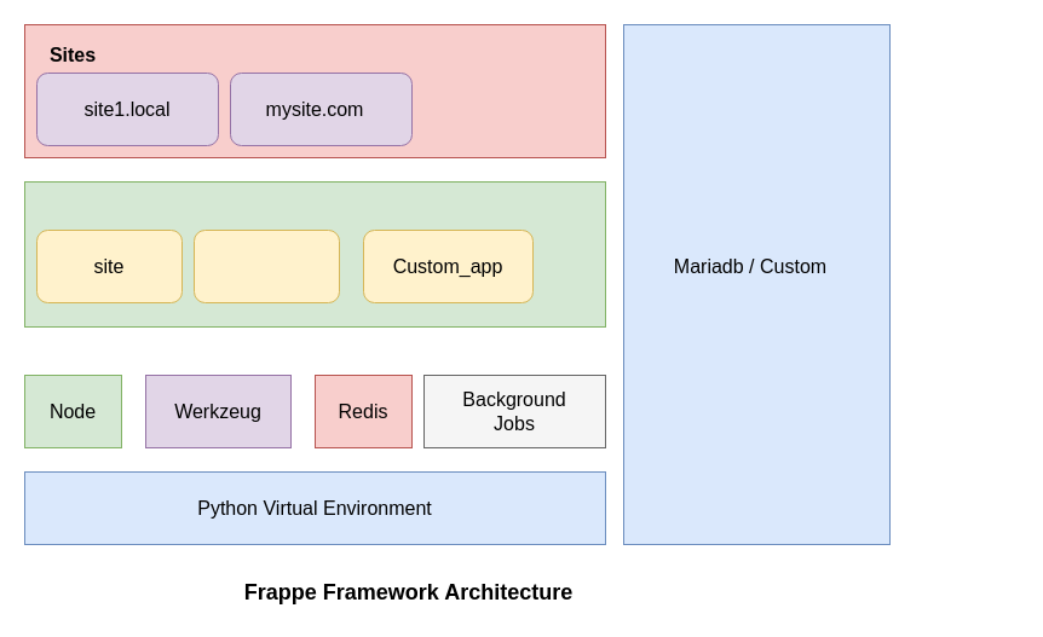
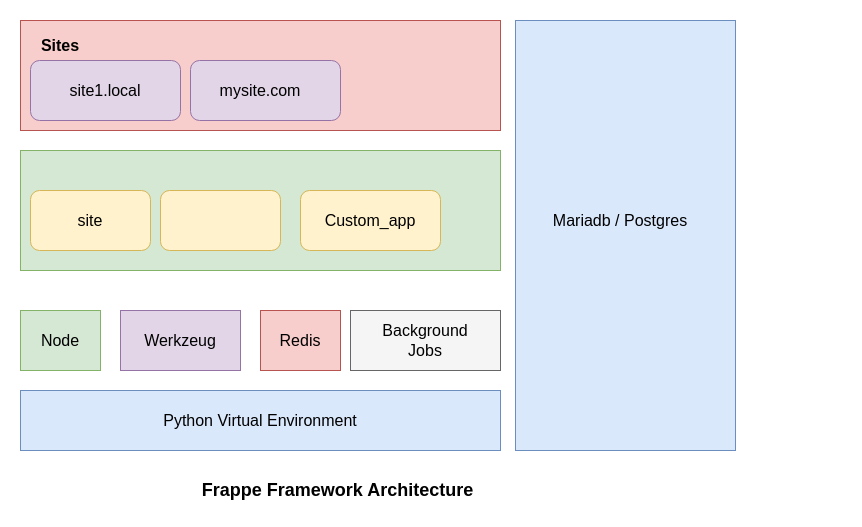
  <mxCell id="0" />
  <mxCell id="1" parent="0" />
  <mxCell id="2" value="" style="rounded=0;whiteSpace=wrap;html=1;fillColor=#f8cecc;strokeColor=#b85450;" vertex="1" parent="1"><mxGeometry x="20" y="20" width="480" height="110" as="geometry" /></mxCell>
  <mxCell id="3" value="" style="rounded=0;whiteSpace=wrap;html=1;fillColor=#d5e8d4;strokeColor=#82b366;" vertex="1" parent="1"><mxGeometry x="20" y="150" width="480" height="120" as="geometry" /></mxCell>
  <mxCell id="4" value="" style="rounded=0;whiteSpace=wrap;html=1;fillColor=#e1d5e7;strokeColor=#9673a6;" vertex="1" parent="1"><mxGeometry x="120" y="310" width="120" height="60" as="geometry" /></mxCell>
  <mxCell id="5" value="" style="rounded=0;whiteSpace=wrap;html=1;fillColor=#d5e8d4;strokeColor=#82b366;" vertex="1" parent="1"><mxGeometry x="20" y="310" width="80" height="60" as="geometry" /></mxCell>
  <mxCell id="6" value="" style="rounded=0;whiteSpace=wrap;html=1;fillColor=#f8cecc;strokeColor=#b85450;" vertex="1" parent="1"><mxGeometry x="260" y="310" width="80" height="60" as="geometry" /></mxCell>
  <mxCell id="7" value="" style="rounded=0;whiteSpace=wrap;html=1;fillColor=#f5f5f5;fontColor=#333333;strokeColor=#666666;" vertex="1" parent="1"><mxGeometry x="350" y="310" width="150" height="60" as="geometry" /></mxCell>
  <mxCell id="8" value="" style="rounded=0;whiteSpace=wrap;html=1;fillColor=#dae8fc;strokeColor=#6c8ebf;" vertex="1" parent="1"><mxGeometry x="20" y="390" width="480" height="60" as="geometry" /></mxCell>
  <mxCell id="9" value="" style="rounded=0;whiteSpace=wrap;html=1;rotation=90;fillColor=#dae8fc;strokeColor=#6c8ebf;" vertex="1" parent="1"><mxGeometry x="410" y="125" width="430" height="220" as="geometry" /></mxCell>
  <mxCell id="10" value="&lt;font size=&quot;1&quot;&gt;&lt;b style=&quot;font-size: 16px&quot;&gt;Sites&lt;/b&gt;&lt;/font&gt;" style="text;html=1;strokeColor=none;fillColor=none;align=center;verticalAlign=middle;whiteSpace=wrap;rounded=0;" vertex="1" parent="1"><mxGeometry x="30" y="30" width="60" height="30" as="geometry" /></mxCell>
  <mxCell id="11" value="" style="rounded=1;whiteSpace=wrap;html=1;fontSize=16;fillColor=#e1d5e7;strokeColor=#9673a6;" vertex="1" parent="1"><mxGeometry x="30" y="60" width="150" height="60" as="geometry" /></mxCell>
  <mxCell id="12" value="" style="rounded=1;whiteSpace=wrap;html=1;fontSize=16;fillColor=#e1d5e7;strokeColor=#9673a6;" vertex="1" parent="1"><mxGeometry x="190" y="60" width="150" height="60" as="geometry" /></mxCell>
  <mxCell id="13" value="" style="rounded=1;whiteSpace=wrap;html=1;fontSize=16;fillColor=#fff2cc;strokeColor=#d6b656;" vertex="1" parent="1"><mxGeometry x="30" y="190" width="120" height="60" as="geometry" /></mxCell>
  <mxCell id="14" value="" style="rounded=1;whiteSpace=wrap;html=1;fontSize=16;fillColor=#fff2cc;strokeColor=#d6b656;" vertex="1" parent="1"><mxGeometry x="160" y="190" width="120" height="60" as="geometry" /></mxCell>
  <mxCell id="15" value="" style="rounded=1;whiteSpace=wrap;html=1;fontSize=16;fillColor=#fff2cc;strokeColor=#d6b656;" vertex="1" parent="1"><mxGeometry x="300" y="190" width="140" height="60" as="geometry" /></mxCell>
  <mxCell id="16" value="mysite.com" style="text;html=1;strokeColor=none;fillColor=none;align=center;verticalAlign=middle;whiteSpace=wrap;rounded=0;fontSize=16;" vertex="1" parent="1"><mxGeometry x="230" y="75" width="60" height="30" as="geometry" /></mxCell>
  <mxCell id="17" value="site1.local" style="text;html=1;strokeColor=none;fillColor=none;align=center;verticalAlign=middle;whiteSpace=wrap;rounded=0;fontSize=16;" vertex="1" parent="1"><mxGeometry x="75" y="75" width="60" height="30" as="geometry" /></mxCell>
  <mxCell id="18" value="site" style="text;html=1;strokeColor=none;fillColor=none;align=center;verticalAlign=middle;whiteSpace=wrap;rounded=0;fontSize=16;" vertex="1" parent="1"><mxGeometry x="60" y="205" width="60" height="30" as="geometry" /></mxCell>
  <mxCell id="19" value="Custom_app" style="text;html=1;strokeColor=none;fillColor=none;align=center;verticalAlign=middle;whiteSpace=wrap;rounded=0;fontSize=16;" vertex="1" parent="1"><mxGeometry x="340" y="205" width="60" height="30" as="geometry" /></mxCell>
  <mxCell id="20" value="Node" style="text;html=1;strokeColor=none;fillColor=none;align=center;verticalAlign=middle;whiteSpace=wrap;rounded=0;fontSize=16;" vertex="1" parent="1"><mxGeometry x="30" y="325" width="60" height="30" as="geometry" /></mxCell>
  <mxCell id="21" value="Werkzeug" style="text;html=1;strokeColor=none;fillColor=none;align=center;verticalAlign=middle;whiteSpace=wrap;rounded=0;fontSize=16;" vertex="1" parent="1"><mxGeometry x="150" y="325" width="60" height="30" as="geometry" /></mxCell>
  <mxCell id="22" value="Redis" style="text;html=1;strokeColor=none;fillColor=none;align=center;verticalAlign=middle;whiteSpace=wrap;rounded=0;fontSize=16;" vertex="1" parent="1"><mxGeometry x="270" y="325" width="60" height="30" as="geometry" /></mxCell>
  <mxCell id="23" value="Background Jobs" style="text;html=1;strokeColor=none;fillColor=none;align=center;verticalAlign=middle;whiteSpace=wrap;rounded=0;fontSize=16;" vertex="1" parent="1"><mxGeometry x="395" y="325" width="60" height="30" as="geometry" /></mxCell>
  <mxCell id="24" value="Python Virtual Environment" style="text;html=1;strokeColor=none;fillColor=none;align=center;verticalAlign=middle;whiteSpace=wrap;rounded=0;fontSize=16;" vertex="1" parent="1"><mxGeometry x="95" y="405" width="330" height="30" as="geometry" /></mxCell>
- <mxCell id="25" value="Mariadb / Custom" style="text;html=1;strokeColor=none;fillColor=none;align=center;verticalAlign=middle;whiteSpace=wrap;rounded=0;fontSize=16;" vertex="1" parent="1"><mxGeometry x="540" y="205" width="160" height="30" as="geometry" /></mxCell>
+ <mxCell id="25" value="Mariadb / Postgres" style="text;html=1;strokeColor=none;fillColor=none;align=center;verticalAlign=middle;whiteSpace=wrap;rounded=0;fontSize=16;" vertex="1" parent="1"><mxGeometry x="540" y="205" width="160" height="30" as="geometry" /></mxCell>
  <mxCell id="26" value="&lt;b&gt;&lt;font style=&quot;font-size: 18px&quot;&gt;Frappe Framework Architecture&lt;/font&gt;&lt;/b&gt;" style="text;html=1;strokeColor=none;fillColor=none;align=center;verticalAlign=middle;whiteSpace=wrap;rounded=0;fontSize=16;" vertex="1" parent="1"><mxGeometry x="75" y="475" width="525" height="30" as="geometry" /></mxCell>
